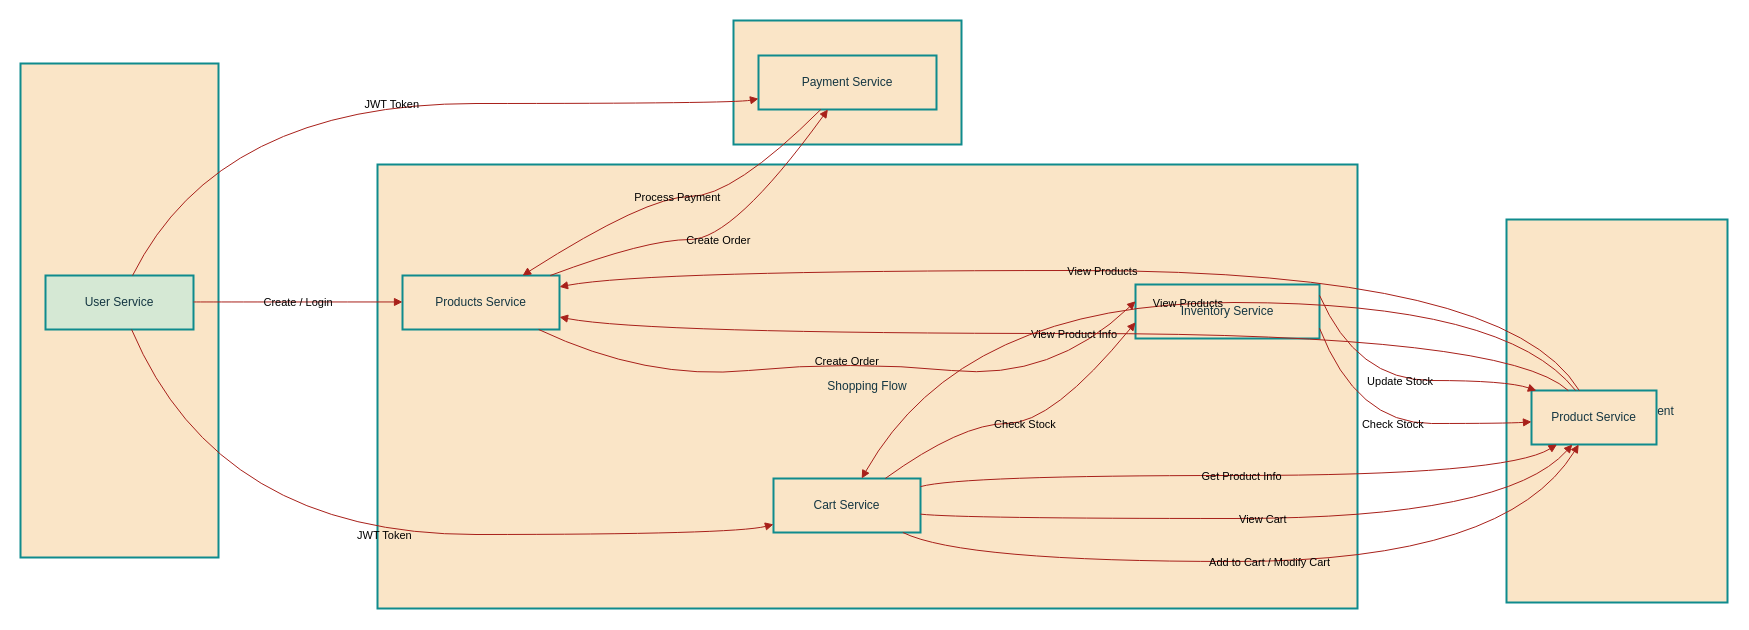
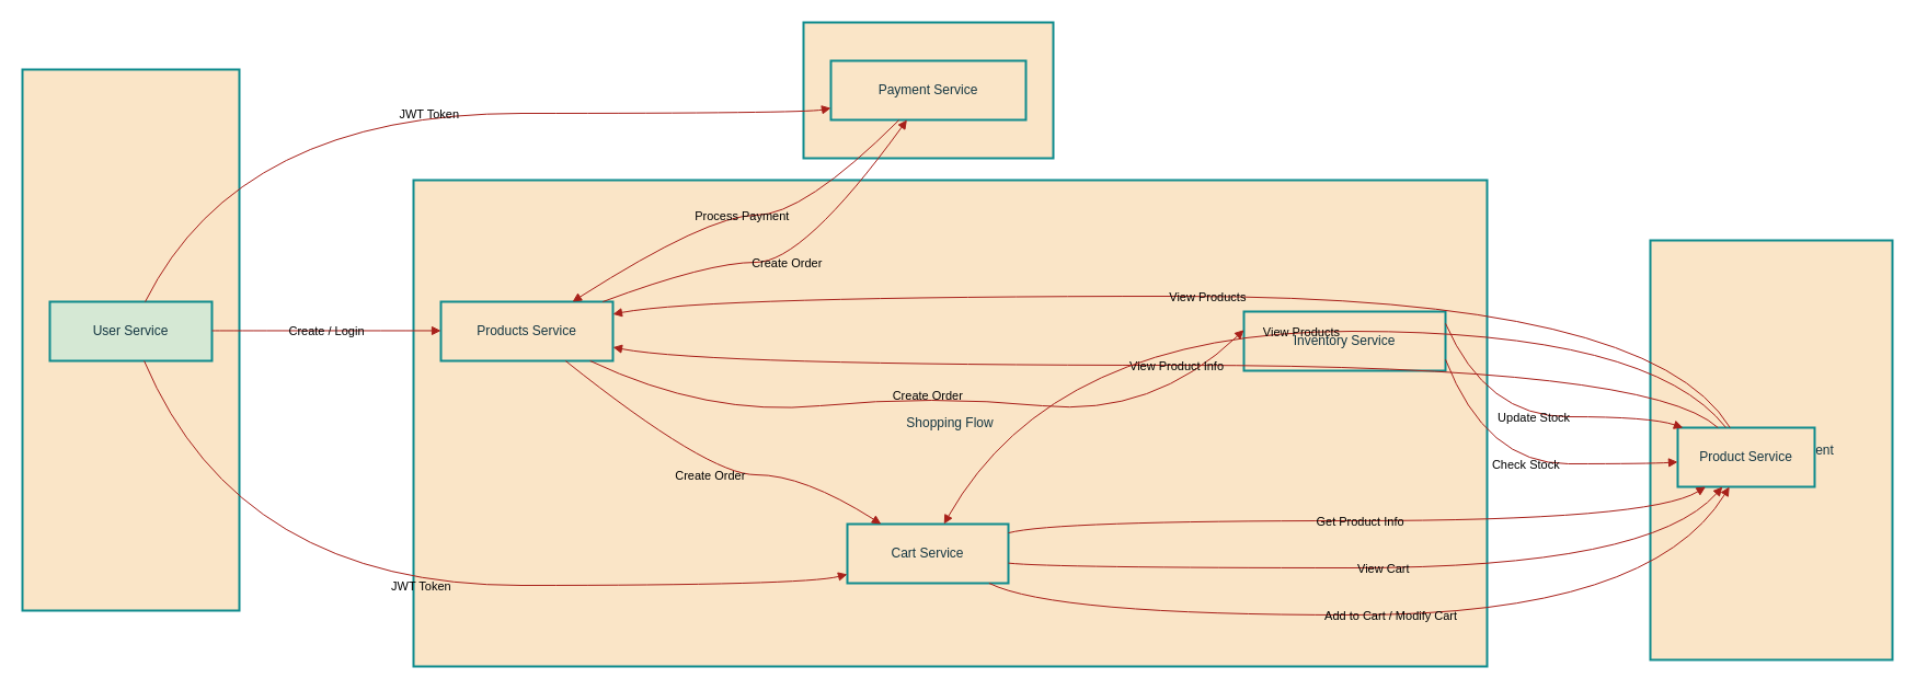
  <mxCell id="0" />
  <mxCell id="1" parent="0" />
  <mxCell id="2" value="Payment Flow" style="whiteSpace=wrap;strokeWidth=2;labelBackgroundColor=none;fillColor=#FAE5C7;strokeColor=#0F8B8D;fontColor=#143642;" vertex="1" parent="1"><mxGeometry x="733" y="20" width="228" height="124" as="geometry" /></mxCell>
  <mxCell id="3" value="Shopping Flow" style="whiteSpace=wrap;strokeWidth=2;labelBackgroundColor=none;fillColor=#FAE5C7;strokeColor=#0F8B8D;fontColor=#143642;" vertex="1" parent="1"><mxGeometry x="377" y="164" width="980" height="444" as="geometry" /></mxCell>
  <mxCell id="4" value="Product Management" style="whiteSpace=wrap;strokeWidth=2;labelBackgroundColor=none;fillColor=#FAE5C7;strokeColor=#0F8B8D;fontColor=#143642;" vertex="1" parent="1"><mxGeometry x="1506" y="219" width="221" height="383" as="geometry" /></mxCell>
  <mxCell id="5" value="User Management" style="whiteSpace=wrap;strokeWidth=2;labelBackgroundColor=none;fillColor=#FAE5C7;strokeColor=#0F8B8D;fontColor=#143642;" vertex="1" parent="1"><mxGeometry x="20" y="63" width="198" height="494" as="geometry" /></mxCell>
  <mxCell id="6" value="User Service" style="whiteSpace=wrap;strokeWidth=2;labelBackgroundColor=none;fillColor=#d5e8d4;strokeColor=#0F8B8D;fontColor=#143642;" vertex="1" parent="1"><mxGeometry x="45" y="275" width="148" height="54" as="geometry" /></mxCell>
  <mxCell id="7" value="Product Service" style="whiteSpace=wrap;strokeWidth=2;labelBackgroundColor=none;fillColor=#FAE5C7;strokeColor=#0F8B8D;fontColor=#143642;" vertex="1" parent="1"><mxGeometry x="1531" y="390" width="125" height="54" as="geometry" /></mxCell>
  <mxCell id="8" value="Cart Service" style="whiteSpace=wrap;strokeWidth=2;labelBackgroundColor=none;fillColor=#FAE5C7;strokeColor=#0F8B8D;fontColor=#143642;" vertex="1" parent="1"><mxGeometry x="773" y="478" width="147" height="54" as="geometry" /></mxCell>
  <mxCell id="9" value="Inventory Service" style="whiteSpace=wrap;strokeWidth=2;labelBackgroundColor=none;fillColor=#FAE5C7;strokeColor=#0F8B8D;fontColor=#143642;" vertex="1" parent="1"><mxGeometry x="1135" y="284" width="184" height="54" as="geometry" /></mxCell>
  <mxCell id="10" value="Products Service" style="whiteSpace=wrap;strokeWidth=2;labelBackgroundColor=none;fillColor=#FAE5C7;strokeColor=#0F8B8D;fontColor=#143642;" vertex="1" parent="1"><mxGeometry x="402" y="275" width="157" height="54" as="geometry" /></mxCell>
  <mxCell id="11" value="Payment Service" style="whiteSpace=wrap;strokeWidth=2;labelBackgroundColor=none;fillColor=#FAE5C7;strokeColor=#0F8B8D;fontColor=#143642;" vertex="1" parent="1"><mxGeometry x="758" y="55" width="178" height="54" as="geometry" /></mxCell>
  <mxCell id="12" value="Create / Login" style="curved=1;startArrow=none;endArrow=block;exitX=1;exitY=0.49;entryX=0;entryY=0.49;rounded=0;labelBackgroundColor=none;strokeColor=#A8201A;fontColor=default;" edge="1" parent="1" source="6" target="10"><mxGeometry relative="1" as="geometry"><Array as="points" /></mxGeometry></mxCell>
  <mxCell id="13" value="JWT Token" style="curved=1;startArrow=none;endArrow=block;exitX=0.58;exitY=0.99;entryX=0;entryY=0.85;rounded=0;labelBackgroundColor=none;strokeColor=#A8201A;fontColor=default;" edge="1" parent="1" source="6" target="8"><mxGeometry relative="1" as="geometry"><Array as="points"><mxPoint x="218" y="534" /><mxPoint x="733" y="534" /></Array></mxGeometry></mxCell>
  <mxCell id="14" value="JWT Token" style="curved=1;startArrow=none;endArrow=block;exitX=0.59;exitY=-0.01;entryX=0;entryY=0.8;rounded=0;labelBackgroundColor=none;strokeColor=#A8201A;fontColor=default;" edge="1" parent="1" source="6" target="11"><mxGeometry relative="1" as="geometry"><Array as="points"><mxPoint x="218" y="103" /><mxPoint x="733" y="103" /></Array></mxGeometry></mxCell>
  <mxCell id="15" value="Add to Cart / Modify Cart" style="curved=1;startArrow=none;endArrow=block;exitX=0.88;exitY=1;entryX=0.38;entryY=0.99;rounded=0;labelBackgroundColor=none;strokeColor=#A8201A;fontColor=default;" edge="1" parent="1" source="8" target="7"><mxGeometry relative="1" as="geometry"><Array as="points"><mxPoint x="961" y="561" /><mxPoint x="1506" y="561" /></Array></mxGeometry></mxCell>
  <mxCell id="16" value="View Cart" style="curved=1;startArrow=none;endArrow=block;exitX=1;exitY=0.66;entryX=0.33;entryY=0.99;rounded=0;labelBackgroundColor=none;strokeColor=#A8201A;fontColor=default;" edge="1" parent="1" source="8" target="7"><mxGeometry relative="1" as="geometry"><Array as="points"><mxPoint x="961" y="518" /><mxPoint x="1506" y="518" /></Array></mxGeometry></mxCell>
  <mxCell id="17" value="Get Product Info" style="curved=1;startArrow=none;endArrow=block;exitX=1;exitY=0.15;entryX=0.21;entryY=0.99;rounded=0;labelBackgroundColor=none;strokeColor=#A8201A;fontColor=default;" edge="1" parent="1" source="8" target="7"><mxGeometry relative="1" as="geometry"><Array as="points"><mxPoint x="961" y="475" /><mxPoint x="1506" y="475" /></Array></mxGeometry></mxCell>
- <mxCell id="18" value="Check Stock" style="curved=1;startArrow=none;endArrow=block;exitX=0.76;exitY=0;entryX=0;entryY=0.7;rounded=0;labelBackgroundColor=none;strokeColor=#A8201A;fontColor=default;" edge="1" parent="1" source="8" target="9"><mxGeometry relative="1" as="geometry"><Array as="points"><mxPoint x="961" y="423" /><mxPoint x="1052" y="423" /></Array></mxGeometry></mxCell>
  <mxCell id="19" value="Check Stock" style="curved=1;startArrow=none;endArrow=block;exitX=1;exitY=0.81;entryX=0;entryY=0.58;rounded=0;labelBackgroundColor=none;strokeColor=#A8201A;fontColor=default;" edge="1" parent="1" source="9" target="7"><mxGeometry relative="1" as="geometry"><Array as="points"><mxPoint x="1356" y="423" /><mxPoint x="1506" y="423" /></Array></mxGeometry></mxCell>
  <mxCell id="20" value="Update Stock" style="curved=1;startArrow=none;endArrow=block;exitX=1;exitY=0.2;entryX=0.03;entryY=-0.01;rounded=0;labelBackgroundColor=none;strokeColor=#A8201A;fontColor=default;" edge="1" parent="1" source="9" target="7"><mxGeometry relative="1" as="geometry"><Array as="points"><mxPoint x="1356" y="380" /><mxPoint x="1506" y="380" /></Array></mxGeometry></mxCell>
+ <mxCell id="21" value="Create Order" style="curved=1;startArrow=none;endArrow=block;exitX=0.72;exitY=0.99;entryX=0.21;entryY=0;rounded=0;labelBackgroundColor=none;strokeColor=#A8201A;fontColor=default;" edge="1" parent="1" source="10" target="8"><mxGeometry relative="1" as="geometry"><Array as="points"><mxPoint x="646" y="433" /><mxPoint x="733" y="433" /></Array></mxGeometry></mxCell>
  <mxCell id="22" value="Create Order" style="curved=1;startArrow=none;endArrow=block;exitX=0.86;exitY=0.99;entryX=0;entryY=0.31;rounded=0;labelBackgroundColor=none;strokeColor=#A8201A;fontColor=default;" edge="1" parent="1" source="10" target="9"><mxGeometry relative="1" as="geometry"><Array as="points"><mxPoint x="646" y="380" /><mxPoint x="850" y="360" /><mxPoint x="1052" y="380" /></Array></mxGeometry></mxCell>
  <mxCell id="23" value="Create Order" style="curved=1;startArrow=none;endArrow=block;exitX=0.95;exitY=-0.01;entryX=0.39;entryY=1;rounded=0;labelBackgroundColor=none;strokeColor=#A8201A;fontColor=default;" edge="1" parent="1" source="10" target="11"><mxGeometry relative="1" as="geometry"><Array as="points"><mxPoint x="646" y="239" /><mxPoint x="733" y="239" /></Array></mxGeometry></mxCell>
  <mxCell id="24" value="Process Payment" style="curved=1;startArrow=none;endArrow=block;exitX=0.35;exitY=1;entryX=0.77;entryY=-0.01;rounded=0;labelBackgroundColor=none;strokeColor=#A8201A;fontColor=default;" edge="1" parent="1" source="11" target="10"><mxGeometry relative="1" as="geometry"><Array as="points"><mxPoint x="733" y="196" /><mxPoint x="646" y="196" /></Array></mxGeometry></mxCell>
  <mxCell id="25" value="View Product Info" style="curved=1;startArrow=none;endArrow=block;exitX=0.29;exitY=-0.01;entryX=1;entryY=0.77;rounded=0;labelBackgroundColor=none;strokeColor=#A8201A;fontColor=default;" edge="1" parent="1" source="7" target="10"><mxGeometry relative="1" as="geometry"><Array as="points"><mxPoint x="1506" y="333" /><mxPoint x="646" y="333" /></Array></mxGeometry></mxCell>
  <mxCell id="26" value="View Products" style="curved=1;startArrow=none;endArrow=block;exitX=0.35;exitY=-0.01;entryX=0.6;entryY=0;rounded=0;labelBackgroundColor=none;strokeColor=#A8201A;fontColor=default;" edge="1" parent="1" source="7" target="8"><mxGeometry relative="1" as="geometry"><Array as="points"><mxPoint x="1506" y="302" /><mxPoint x="961" y="302" /></Array></mxGeometry></mxCell>
  <mxCell id="27" value="View Products" style="curved=1;startArrow=none;endArrow=block;exitX=0.38;exitY=-0.01;entryX=1;entryY=0.21;rounded=0;labelBackgroundColor=none;strokeColor=#A8201A;fontColor=default;" edge="1" parent="1" source="7" target="10"><mxGeometry relative="1" as="geometry"><Array as="points"><mxPoint x="1506" y="270" /><mxPoint x="646" y="270" /></Array></mxGeometry></mxCell>
